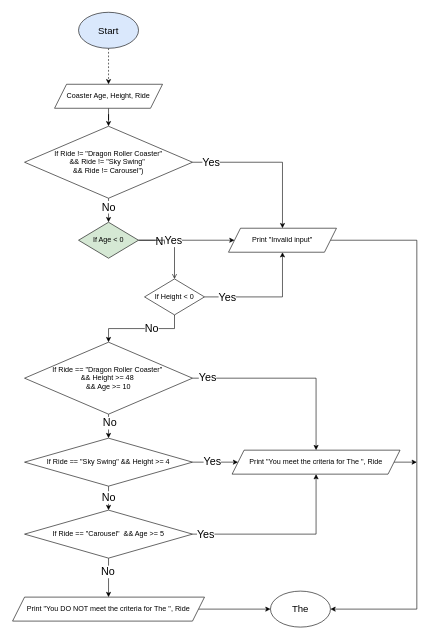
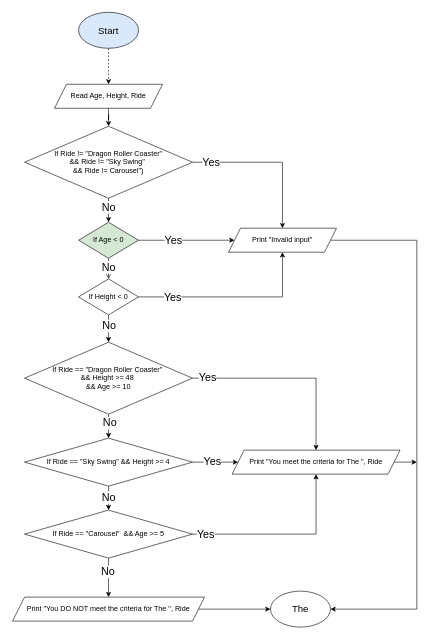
  <mxCell id="0" />
  <mxCell id="1" parent="0" />
  <mxCell id="2" value="" style="edgeStyle=orthogonalEdgeStyle;rounded=0;orthogonalLoop=1;jettySize=auto;html=1;dashed=1;" edge="1" parent="1" source="3" target="6"><mxGeometry relative="1" as="geometry" /></mxCell>
  <mxCell id="3" value="Start" style="ellipse;whiteSpace=wrap;html=1;fontSize=16;fillColor=#dae8fc;" vertex="1" parent="1"><mxGeometry x="130" y="20" width="100" height="60" as="geometry" /></mxCell>
  <mxCell id="4" value="The" style="ellipse;whiteSpace=wrap;html=1;fontSize=16;" vertex="1" parent="1"><mxGeometry x="450" y="985" width="100" height="60" as="geometry" /></mxCell>
  <mxCell id="5" value="" style="edgeStyle=orthogonalEdgeStyle;rounded=0;orthogonalLoop=1;jettySize=auto;html=1;" edge="1" parent="1" source="6" target="11"><mxGeometry relative="1" as="geometry" /></mxCell>
- <mxCell id="6" value="Coaster Age, Height, Ride" style="shape=parallelogram;perimeter=parallelogramPerimeter;whiteSpace=wrap;html=1;fixedSize=1;" vertex="1" parent="1"><mxGeometry x="90" y="140" width="180" height="40" as="geometry" /></mxCell>
+ <mxCell id="6" value="Read Age, Height, Ride" style="shape=parallelogram;perimeter=parallelogramPerimeter;whiteSpace=wrap;html=1;fixedSize=1;" vertex="1" parent="1"><mxGeometry x="90" y="140" width="180" height="40" as="geometry" /></mxCell>
  <mxCell id="7" value="" style="edgeStyle=orthogonalEdgeStyle;rounded=0;orthogonalLoop=1;jettySize=auto;html=1;" edge="1" parent="1" source="11" target="16"><mxGeometry relative="1" as="geometry" /></mxCell>
  <mxCell id="8" value="&lt;font style=&quot;font-size: 18px;&quot;&gt;No&lt;/font&gt;" style="edgeLabel;html=1;align=center;verticalAlign=middle;resizable=0;points=[];fontFamily=Helvetica;fontSize=11;fontColor=default;labelBackgroundColor=default;fillColor=none;gradientColor=none;" vertex="1" connectable="0" parent="7"><mxGeometry x="-0.319" y="-1" relative="1" as="geometry"><mxPoint as="offset" /></mxGeometry></mxCell>
  <mxCell id="9" style="edgeStyle=orthogonalEdgeStyle;rounded=0;orthogonalLoop=1;jettySize=auto;html=1;entryX=0.5;entryY=0;entryDx=0;entryDy=0;" edge="1" parent="1" source="11" target="23"><mxGeometry relative="1" as="geometry" /></mxCell>
  <mxCell id="10" value="&lt;font style=&quot;font-size: 18px;&quot;&gt;Yes&lt;/font&gt;" style="edgeLabel;html=1;align=center;verticalAlign=middle;resizable=0;points=[];" vertex="1" connectable="0" parent="9"><mxGeometry x="-0.836" y="-1" relative="1" as="geometry"><mxPoint x="9" y="-1" as="offset" /></mxGeometry></mxCell>
  <mxCell id="11" value="If Ride != &quot;Dragon Roller Coaster&quot; &lt;br&gt;&amp;amp;&amp;amp; Ride != &quot;Sky Swing&quot;&amp;nbsp;&lt;div&gt;&amp;amp;&amp;amp; Ride != Carousel&quot;)&lt;/div&gt;" style="rhombus;whiteSpace=wrap;html=1;" vertex="1" parent="1"><mxGeometry x="40" y="210" width="280" height="120" as="geometry" /></mxCell>
  <mxCell id="12" value="" style="edgeStyle=orthogonalEdgeStyle;rounded=0;orthogonalLoop=1;jettySize=auto;html=1;endArrow=open;" edge="1" parent="1" source="16" target="21"><mxGeometry relative="1" as="geometry" /></mxCell>
  <mxCell id="13" value="&lt;font style=&quot;font-size: 18px;&quot;&gt;No&lt;/font&gt;" style="edgeLabel;html=1;align=center;verticalAlign=middle;resizable=0;points=[];fontFamily=Helvetica;fontSize=11;fontColor=default;labelBackgroundColor=default;fillColor=none;gradientColor=none;" vertex="1" connectable="0" parent="12"><mxGeometry x="-0.371" y="-1" relative="1" as="geometry"><mxPoint as="offset" /></mxGeometry></mxCell>
  <mxCell id="14" style="edgeStyle=orthogonalEdgeStyle;rounded=0;orthogonalLoop=1;jettySize=auto;html=1;" edge="1" parent="1" source="16" target="23"><mxGeometry relative="1" as="geometry" /></mxCell>
  <mxCell id="15" value="&lt;font style=&quot;font-size: 18px;&quot;&gt;Yes&lt;/font&gt;" style="edgeLabel;html=1;align=center;verticalAlign=middle;resizable=0;points=[];fontFamily=Helvetica;fontSize=11;fontColor=default;labelBackgroundColor=default;fillColor=none;gradientColor=none;" vertex="1" connectable="0" parent="14"><mxGeometry x="-0.704" y="1" relative="1" as="geometry"><mxPoint x="33" y="1" as="offset" /></mxGeometry></mxCell>
  <mxCell id="16" value="If Age &amp;lt; 0" style="rhombus;whiteSpace=wrap;html=1;fillColor=#d5e8d4;" vertex="1" parent="1"><mxGeometry x="130" y="370" width="100" height="60" as="geometry" /></mxCell>
  <mxCell id="17" value="" style="edgeStyle=orthogonalEdgeStyle;rounded=0;orthogonalLoop=1;jettySize=auto;html=1;" edge="1" parent="1" source="21" target="28"><mxGeometry relative="1" as="geometry" /></mxCell>
  <mxCell id="18" value="&lt;font style=&quot;font-size: 18px;&quot;&gt;No&lt;/font&gt;" style="edgeLabel;html=1;align=center;verticalAlign=middle;resizable=0;points=[];fontFamily=Helvetica;fontSize=11;fontColor=default;labelBackgroundColor=default;fillColor=none;gradientColor=none;" vertex="1" connectable="0" parent="17"><mxGeometry x="-0.22" relative="1" as="geometry"><mxPoint as="offset" /></mxGeometry></mxCell>
  <mxCell id="19" style="edgeStyle=orthogonalEdgeStyle;rounded=0;orthogonalLoop=1;jettySize=auto;html=1;entryX=0.5;entryY=1;entryDx=0;entryDy=0;" edge="1" parent="1" source="21" target="23"><mxGeometry relative="1" as="geometry" /></mxCell>
  <mxCell id="20" value="&lt;font style=&quot;font-size: 18px;&quot;&gt;Yes&lt;/font&gt;" style="edgeLabel;html=1;align=center;verticalAlign=middle;resizable=0;points=[];fontFamily=Helvetica;fontSize=11;fontColor=default;labelBackgroundColor=default;fillColor=none;gradientColor=none;" vertex="1" connectable="0" parent="19"><mxGeometry x="-0.643" relative="1" as="geometry"><mxPoint as="offset" /></mxGeometry></mxCell>
- <mxCell id="21" value="If Height &amp;lt; 0" style="rhombus;whiteSpace=wrap;html=1;" vertex="1" parent="1"><mxGeometry x="240" y="464.5" width="100" height="60" as="geometry" /></mxCell>
+ <mxCell id="21" value="If Height &amp;lt; 0" style="rhombus;whiteSpace=wrap;html=1;" vertex="1" parent="1"><mxGeometry x="130" y="464.5" width="100" height="60" as="geometry" /></mxCell>
  <mxCell id="22" style="edgeStyle=orthogonalEdgeStyle;rounded=0;orthogonalLoop=1;jettySize=auto;html=1;entryX=1;entryY=0.5;entryDx=0;entryDy=0;" edge="1" parent="1"><mxGeometry relative="1" as="geometry"><mxPoint x="550" y="400" as="sourcePoint" /><mxPoint x="550" y="1015" as="targetPoint" /><Array as="points"><mxPoint x="694" y="400" /><mxPoint x="694" y="1015" /></Array></mxGeometry></mxCell>
  <mxCell id="23" value="Print &quot;Invalid input&quot;" style="shape=parallelogram;perimeter=parallelogramPerimeter;whiteSpace=wrap;html=1;fixedSize=1;" vertex="1" parent="1"><mxGeometry x="380" y="380" width="180" height="40" as="geometry" /></mxCell>
  <mxCell id="24" style="edgeStyle=orthogonalEdgeStyle;rounded=0;orthogonalLoop=1;jettySize=auto;html=1;" edge="1" parent="1" source="28" target="40"><mxGeometry relative="1" as="geometry" /></mxCell>
  <mxCell id="25" value="&lt;font style=&quot;font-size: 18px;&quot;&gt;Yes&lt;/font&gt;" style="edgeLabel;html=1;align=center;verticalAlign=middle;resizable=0;points=[];fontFamily=Helvetica;fontSize=11;fontColor=default;labelBackgroundColor=default;fillColor=none;gradientColor=none;" vertex="1" connectable="0" parent="24"><mxGeometry x="-0.853" y="2" relative="1" as="geometry"><mxPoint as="offset" /></mxGeometry></mxCell>
  <mxCell id="26" value="" style="edgeStyle=orthogonalEdgeStyle;rounded=0;orthogonalLoop=1;jettySize=auto;html=1;" edge="1" parent="1" source="28" target="33"><mxGeometry relative="1" as="geometry" /></mxCell>
  <mxCell id="27" value="&lt;font style=&quot;font-size: 18px;&quot;&gt;No&lt;/font&gt;" style="edgeLabel;html=1;align=center;verticalAlign=middle;resizable=0;points=[];fontFamily=Helvetica;fontSize=11;fontColor=default;labelBackgroundColor=default;fillColor=none;gradientColor=none;" vertex="1" connectable="0" parent="26"><mxGeometry x="-0.284" y="1" relative="1" as="geometry"><mxPoint as="offset" /></mxGeometry></mxCell>
  <mxCell id="28" value="If Ride == &quot;Dragon Roller Coaster&quot;&amp;nbsp;&lt;div&gt;&amp;amp;&amp;amp; Height &amp;gt;= 48&amp;nbsp;&lt;div&gt;&amp;amp;&amp;amp; Age &amp;gt;= 10&lt;br&gt;&lt;/div&gt;&lt;/div&gt;" style="rhombus;whiteSpace=wrap;html=1;" vertex="1" parent="1"><mxGeometry x="40" y="570" width="280" height="120" as="geometry" /></mxCell>
  <mxCell id="29" value="" style="edgeStyle=orthogonalEdgeStyle;rounded=0;orthogonalLoop=1;jettySize=auto;html=1;" edge="1" parent="1" source="33" target="40"><mxGeometry relative="1" as="geometry" /></mxCell>
  <mxCell id="30" value="&lt;font style=&quot;font-size: 18px;&quot;&gt;Yes&lt;/font&gt;" style="edgeLabel;html=1;align=center;verticalAlign=middle;resizable=0;points=[];fontFamily=Helvetica;fontSize=11;fontColor=default;labelBackgroundColor=default;fillColor=none;gradientColor=none;" vertex="1" connectable="0" parent="29"><mxGeometry x="-0.15" y="1" relative="1" as="geometry"><mxPoint as="offset" /></mxGeometry></mxCell>
  <mxCell id="31" value="" style="edgeStyle=orthogonalEdgeStyle;rounded=0;orthogonalLoop=1;jettySize=auto;html=1;" edge="1" parent="1" source="33" target="38"><mxGeometry relative="1" as="geometry" /></mxCell>
  <mxCell id="32" value="&lt;font style=&quot;font-size: 18px;&quot;&gt;No&lt;/font&gt;" style="edgeLabel;html=1;align=center;verticalAlign=middle;resizable=0;points=[];fontFamily=Helvetica;fontSize=11;fontColor=default;labelBackgroundColor=default;fillColor=none;gradientColor=none;" vertex="1" connectable="0" parent="31"><mxGeometry x="-0.112" y="-1" relative="1" as="geometry"><mxPoint as="offset" /></mxGeometry></mxCell>
  <mxCell id="33" value="If Ride == &quot;Sky Swing&quot; &amp;amp;&amp;amp; Height &amp;gt;= 4" style="rhombus;whiteSpace=wrap;html=1;" vertex="1" parent="1"><mxGeometry x="40" y="730" width="280" height="80" as="geometry" /></mxCell>
  <mxCell id="34" style="edgeStyle=orthogonalEdgeStyle;rounded=0;orthogonalLoop=1;jettySize=auto;html=1;entryX=0.5;entryY=1;entryDx=0;entryDy=0;" edge="1" parent="1" source="38" target="40"><mxGeometry relative="1" as="geometry" /></mxCell>
  <mxCell id="35" value="&lt;font style=&quot;font-size: 18px;&quot;&gt;Yes&lt;/font&gt;" style="edgeLabel;html=1;align=center;verticalAlign=middle;resizable=0;points=[];fontFamily=Helvetica;fontSize=11;fontColor=default;labelBackgroundColor=default;fillColor=none;gradientColor=none;" vertex="1" connectable="0" parent="34"><mxGeometry x="-0.862" relative="1" as="geometry"><mxPoint as="offset" /></mxGeometry></mxCell>
  <mxCell id="36" value="" style="edgeStyle=orthogonalEdgeStyle;rounded=0;orthogonalLoop=1;jettySize=auto;html=1;" edge="1" parent="1" source="38" target="42"><mxGeometry relative="1" as="geometry" /></mxCell>
  <mxCell id="37" value="&lt;font style=&quot;font-size: 18px;&quot;&gt;No&lt;/font&gt;" style="edgeLabel;html=1;align=center;verticalAlign=middle;resizable=0;points=[];fontFamily=Helvetica;fontSize=11;fontColor=default;labelBackgroundColor=default;fillColor=none;gradientColor=none;" vertex="1" connectable="0" parent="36"><mxGeometry x="-0.435" y="-2" relative="1" as="geometry"><mxPoint y="4" as="offset" /></mxGeometry></mxCell>
  <mxCell id="38" value="If Ride == &quot;Carousel&quot;&amp;nbsp; &amp;amp;&amp;amp; Age &amp;gt;= 5" style="rhombus;whiteSpace=wrap;html=1;" vertex="1" parent="1"><mxGeometry x="40" y="850" width="280" height="80" as="geometry" /></mxCell>
  <mxCell id="39" style="edgeStyle=orthogonalEdgeStyle;rounded=0;orthogonalLoop=1;jettySize=auto;html=1;fontFamily=Helvetica;fontSize=11;fontColor=default;labelBackgroundColor=default;resizable=0;" edge="1" parent="1" source="40"><mxGeometry relative="1" as="geometry"><mxPoint x="694" y="770" as="targetPoint" /></mxGeometry></mxCell>
  <mxCell id="40" value="Print &quot;You meet the criteria for The &quot;, Ride" style="shape=parallelogram;perimeter=parallelogramPerimeter;whiteSpace=wrap;html=1;fixedSize=1;" vertex="1" parent="1"><mxGeometry x="386" y="750" width="280" height="40" as="geometry" /></mxCell>
  <mxCell id="41" value="" style="edgeStyle=orthogonalEdgeStyle;rounded=0;orthogonalLoop=1;jettySize=auto;html=1;" edge="1" parent="1" source="42" target="4"><mxGeometry relative="1" as="geometry" /></mxCell>
  <mxCell id="42" value="Print &quot;You DO NOT meet the criteria for The &quot;, Ride" style="shape=parallelogram;perimeter=parallelogramPerimeter;whiteSpace=wrap;html=1;fixedSize=1;" vertex="1" parent="1"><mxGeometry x="20" y="995" width="320" height="40" as="geometry" /></mxCell>
